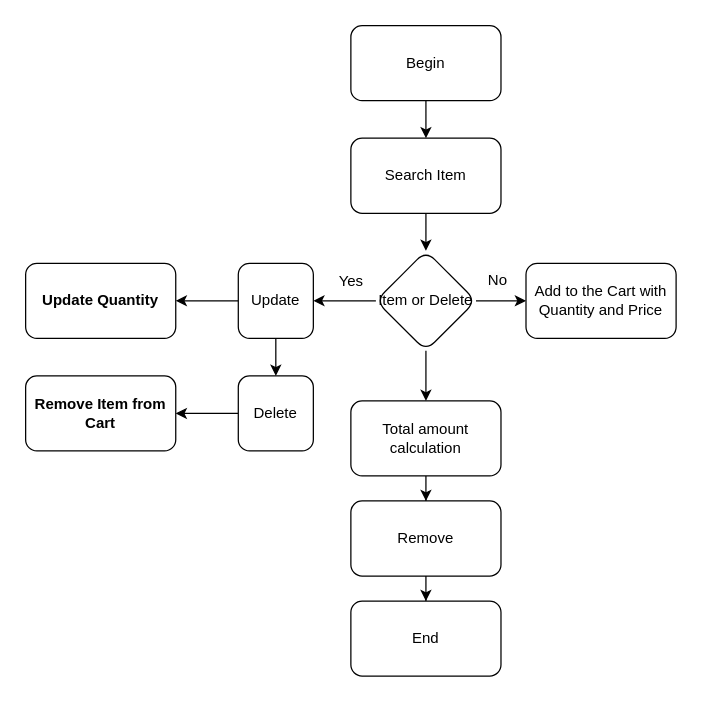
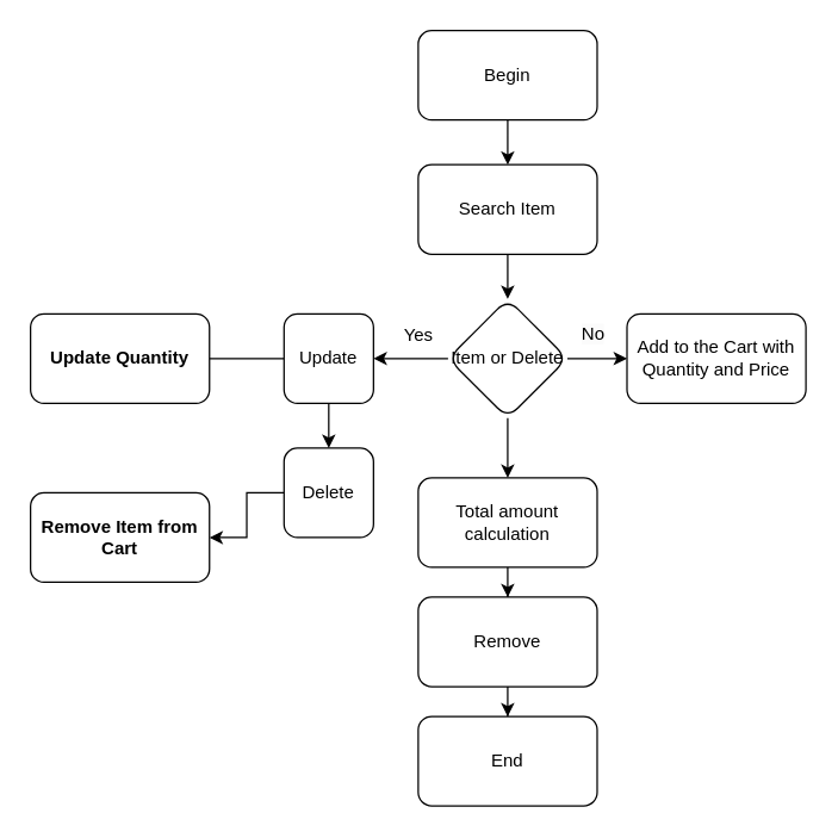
  <mxCell id="0" />
  <mxCell id="1" parent="0" />
  <mxCell id="2" value="" style="edgeStyle=orthogonalEdgeStyle;rounded=0;orthogonalLoop=1;jettySize=auto;html=1;" edge="1" parent="1" source="3" target="5"><mxGeometry relative="1" as="geometry" /></mxCell>
  <mxCell id="3" value="Begin" style="rounded=1;whiteSpace=wrap;html=1;" vertex="1" parent="1"><mxGeometry x="280" y="20" width="120" height="60" as="geometry" /></mxCell>
  <mxCell id="4" value="" style="edgeStyle=orthogonalEdgeStyle;rounded=0;orthogonalLoop=1;jettySize=auto;html=1;" edge="1" parent="1" source="5" target="10"><mxGeometry relative="1" as="geometry" /></mxCell>
  <mxCell id="5" value="Search Item" style="rounded=1;whiteSpace=wrap;html=1;" vertex="1" parent="1"><mxGeometry x="280" y="110" width="120" height="60" as="geometry" /></mxCell>
  <mxCell id="6" value="" style="edgeStyle=orthogonalEdgeStyle;rounded=0;orthogonalLoop=1;jettySize=auto;html=1;" edge="1" parent="1" source="23" target="12"><mxGeometry relative="1" as="geometry" /></mxCell>
  <mxCell id="7" value="" style="edgeStyle=orthogonalEdgeStyle;rounded=0;orthogonalLoop=1;jettySize=auto;html=1;" edge="1" parent="1" source="10" target="15"><mxGeometry relative="1" as="geometry" /></mxCell>
  <mxCell id="8" value="" style="edgeStyle=orthogonalEdgeStyle;rounded=0;orthogonalLoop=1;jettySize=auto;html=1;" edge="1" parent="1" source="10" target="23"><mxGeometry relative="1" as="geometry" /></mxCell>
  <mxCell id="9" style="edgeStyle=orthogonalEdgeStyle;rounded=0;orthogonalLoop=1;jettySize=auto;html=1;exitX=1;exitY=0.5;exitDx=0;exitDy=0;" edge="1" parent="1" source="10" target="24"><mxGeometry relative="1" as="geometry" /></mxCell>
  <mxCell id="10" value="Item or Delete" style="rhombus;whiteSpace=wrap;html=1;rounded=1;" vertex="1" parent="1"><mxGeometry x="300" y="200" width="80" height="80" as="geometry" /></mxCell>
  <mxCell id="11" value="" style="edgeStyle=orthogonalEdgeStyle;rounded=0;orthogonalLoop=1;jettySize=auto;html=1;" edge="1" parent="1" source="12" target="20"><mxGeometry relative="1" as="geometry" /></mxCell>
  <mxCell id="12" value="Delete" style="whiteSpace=wrap;html=1;rounded=1;" vertex="1" parent="1"><mxGeometry x="190" y="300" width="60" height="60" as="geometry" /></mxCell>
- <mxCell id="13" value="" style="edgeStyle=orthogonalEdgeStyle;rounded=0;orthogonalLoop=1;jettySize=auto;html=1;" edge="1" parent="1" source="23" target="19"><mxGeometry relative="1" as="geometry" /></mxCell>
+ <mxCell id="13" value="" style="edgeStyle=orthogonalEdgeStyle;rounded=0;orthogonalLoop=1;jettySize=auto;html=1;endArrow=none;" edge="1" parent="1" source="23" target="19"><mxGeometry relative="1" as="geometry" /></mxCell>
  <mxCell id="14" value="" style="edgeStyle=orthogonalEdgeStyle;rounded=0;orthogonalLoop=1;jettySize=auto;html=1;" edge="1" parent="1" source="15" target="17"><mxGeometry relative="1" as="geometry" /></mxCell>
  <mxCell id="15" value="Total amount calculation" style="rounded=1;whiteSpace=wrap;html=1;" vertex="1" parent="1"><mxGeometry x="280" y="320" width="120" height="60" as="geometry" /></mxCell>
  <mxCell id="16" value="" style="edgeStyle=orthogonalEdgeStyle;rounded=0;orthogonalLoop=1;jettySize=auto;html=1;" edge="1" parent="1" source="17" target="18"><mxGeometry relative="1" as="geometry" /></mxCell>
  <mxCell id="17" value="Remove" style="rounded=1;whiteSpace=wrap;html=1;" vertex="1" parent="1"><mxGeometry x="280" y="400" width="120" height="60" as="geometry" /></mxCell>
  <mxCell id="18" value="End" style="rounded=1;whiteSpace=wrap;html=1;" vertex="1" parent="1"><mxGeometry x="280" y="480" width="120" height="60" as="geometry" /></mxCell>
  <mxCell id="19" value="&lt;strong style=&quot;text-align: start;&quot;&gt;Update Quantity&lt;/strong&gt;" style="whiteSpace=wrap;html=1;rounded=1;" vertex="1" parent="1"><mxGeometry x="20" y="210" width="120" height="60" as="geometry" /></mxCell>
- <mxCell id="20" value="&lt;strong style=&quot;text-align: start;&quot;&gt;Remove Item from Cart&lt;/strong&gt;" style="whiteSpace=wrap;html=1;rounded=1;" vertex="1" parent="1"><mxGeometry x="20" y="300" width="120" height="60" as="geometry" /></mxCell>
+ <mxCell id="20" value="&lt;strong style=&quot;text-align: start;&quot;&gt;Remove Item from Cart&lt;/strong&gt;" style="whiteSpace=wrap;html=1;rounded=1;" vertex="1" parent="1"><mxGeometry x="20" y="330" width="120" height="60" as="geometry" /></mxCell>
  <mxCell id="21" value="Yes" style="text;html=1;align=center;verticalAlign=middle;resizable=0;points=[];autosize=1;strokeColor=none;fillColor=none;" vertex="1" parent="1"><mxGeometry x="260" y="210" width="40" height="30" as="geometry" /></mxCell>
  <mxCell id="22" value="&lt;span style=&quot;caret-color: rgb(0, 0, 0); color: rgb(0, 0, 0); font-family: Helvetica; font-size: 12px; font-style: normal; font-variant-caps: normal; font-weight: 400; letter-spacing: normal; orphans: auto; text-align: center; text-indent: 0px; text-transform: none; white-space: nowrap; widows: auto; word-spacing: 0px; -webkit-text-stroke-width: 0px; background-color: rgb(251, 251, 251); text-decoration: none; display: inline !important; float: none;&quot;&gt;No&lt;/span&gt;" style="text;whiteSpace=wrap;html=1;" vertex="1" parent="1"><mxGeometry x="388" y="210" width="50" height="40" as="geometry" /></mxCell>
  <mxCell id="23" value="Update" style="whiteSpace=wrap;html=1;rounded=1;" vertex="1" parent="1"><mxGeometry x="190" y="210" width="60" height="60" as="geometry" /></mxCell>
  <mxCell id="24" value="Add to the Cart with Quantity and Price" style="rounded=1;whiteSpace=wrap;html=1;" vertex="1" parent="1"><mxGeometry x="420" y="210" width="120" height="60" as="geometry" /></mxCell>
